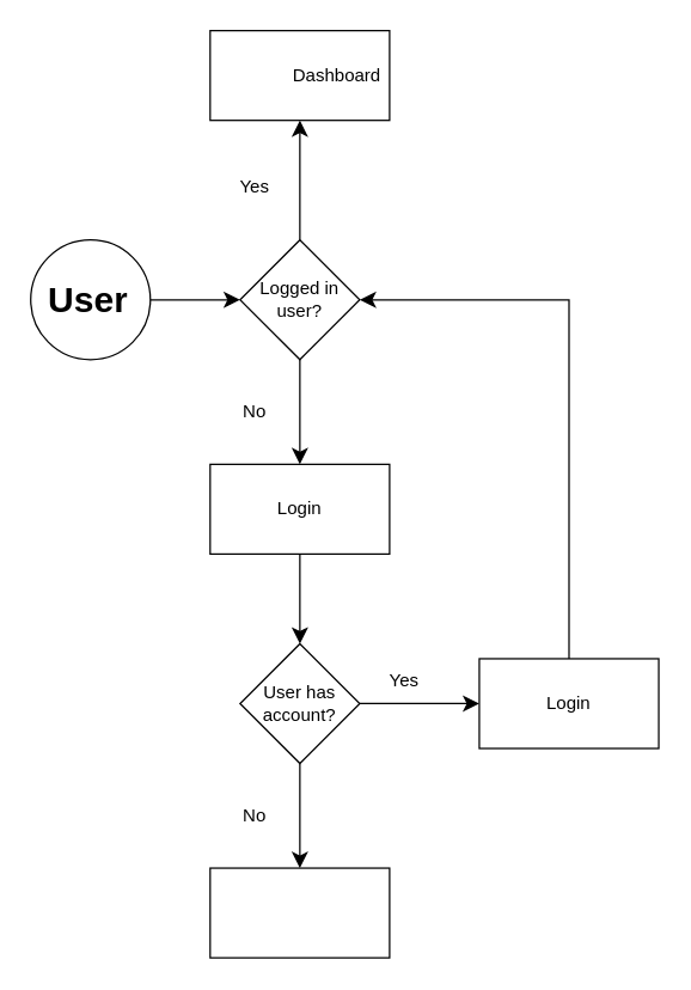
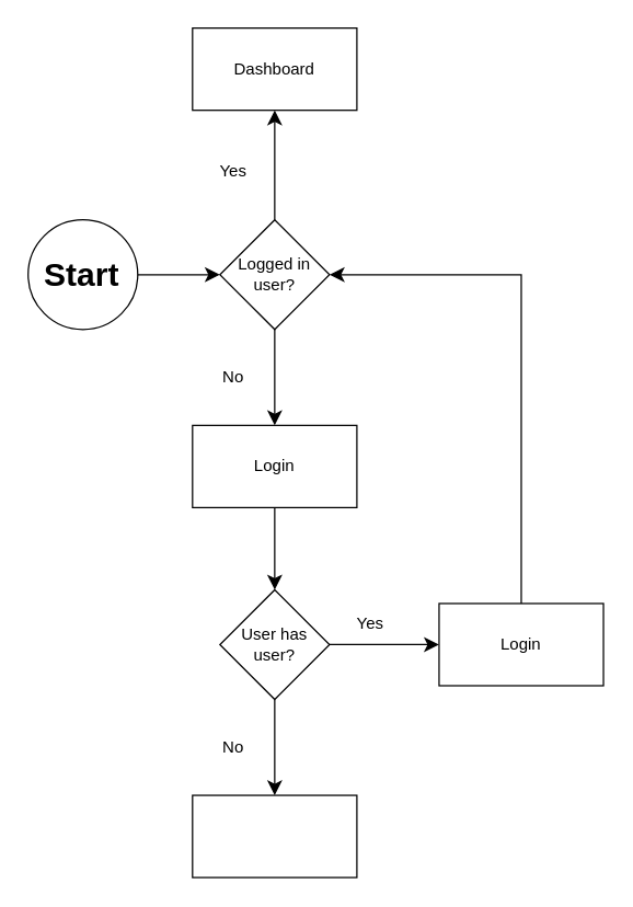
  <mxCell id="0" />
  <mxCell id="1" parent="0" />
  <mxCell id="2" value="" style="edgeStyle=none;curved=1;rounded=0;orthogonalLoop=1;jettySize=auto;html=1;fontSize=12;startSize=8;endSize=8;" edge="1" parent="1" source="3" target="7"><mxGeometry relative="1" as="geometry" /></mxCell>
  <mxCell id="3" value="" style="ellipse;whiteSpace=wrap;html=1;aspect=fixed;" vertex="1" parent="1"><mxGeometry x="20" y="160" width="80" height="80" as="geometry" /></mxCell>
- <mxCell id="4" value="&lt;h1 style=&quot;margin-top: 0px;&quot;&gt;User&lt;/h1&gt;" style="text;html=1;whiteSpace=wrap;overflow=hidden;rounded=0;" vertex="1" parent="1"><mxGeometry x="30" y="180" width="60" height="40" as="geometry" /></mxCell>
+ <mxCell id="4" value="&lt;h1 style=&quot;margin-top: 0px;&quot;&gt;Start&lt;/h1&gt;" style="text;html=1;whiteSpace=wrap;overflow=hidden;rounded=0;" vertex="1" parent="1"><mxGeometry x="30" y="180" width="60" height="40" as="geometry" /></mxCell>
  <mxCell id="5" value="" style="edgeStyle=none;curved=1;rounded=0;orthogonalLoop=1;jettySize=auto;html=1;fontSize=12;startSize=8;endSize=8;" edge="1" parent="1" source="7" target="9"><mxGeometry relative="1" as="geometry" /></mxCell>
  <mxCell id="6" value="" style="edgeStyle=none;curved=1;rounded=0;orthogonalLoop=1;jettySize=auto;html=1;fontSize=12;startSize=8;endSize=8;" edge="1" parent="1" source="7" target="11"><mxGeometry relative="1" as="geometry" /></mxCell>
  <mxCell id="7" value="" style="rhombus;whiteSpace=wrap;html=1;" vertex="1" parent="1"><mxGeometry x="160" y="160" width="80" height="80" as="geometry" /></mxCell>
  <mxCell id="8" value="Logged in user?" style="text;html=1;align=center;verticalAlign=middle;whiteSpace=wrap;rounded=0;fontSize=12;" vertex="1" parent="1"><mxGeometry x="170" y="185" width="60" height="30" as="geometry" /></mxCell>
  <mxCell id="9" value="" style="rounded=0;whiteSpace=wrap;html=1;" vertex="1" parent="1"><mxGeometry x="140" y="20" width="120" height="60" as="geometry" /></mxCell>
  <mxCell id="10" value="" style="edgeStyle=none;curved=1;rounded=0;orthogonalLoop=1;jettySize=auto;html=1;fontSize=12;startSize=8;endSize=8;" edge="1" parent="1" source="11" target="16"><mxGeometry relative="1" as="geometry" /></mxCell>
  <mxCell id="11" value="" style="rounded=0;whiteSpace=wrap;html=1;" vertex="1" parent="1"><mxGeometry x="140" y="310" width="120" height="60" as="geometry" /></mxCell>
  <mxCell id="12" value="Yes" style="text;html=1;align=center;verticalAlign=middle;whiteSpace=wrap;rounded=0;fontSize=12;" vertex="1" parent="1"><mxGeometry x="140" y="110" width="60" height="30" as="geometry" /></mxCell>
  <mxCell id="13" value="No" style="text;html=1;align=center;verticalAlign=middle;whiteSpace=wrap;rounded=0;fontSize=12;" vertex="1" parent="1"><mxGeometry x="140" y="260" width="60" height="30" as="geometry" /></mxCell>
  <mxCell id="14" value="" style="edgeStyle=none;curved=1;rounded=0;orthogonalLoop=1;jettySize=auto;html=1;fontSize=12;startSize=8;endSize=8;" edge="1" parent="1" source="16" target="20"><mxGeometry relative="1" as="geometry" /></mxCell>
  <mxCell id="15" value="" style="edgeStyle=none;curved=1;rounded=0;orthogonalLoop=1;jettySize=auto;html=1;fontSize=12;startSize=8;endSize=8;" edge="1" parent="1" source="16" target="18"><mxGeometry relative="1" as="geometry" /></mxCell>
  <mxCell id="16" value="" style="rhombus;whiteSpace=wrap;html=1;" vertex="1" parent="1"><mxGeometry x="160" y="430" width="80" height="80" as="geometry" /></mxCell>
- <mxCell id="17" value="User has account?" style="text;html=1;align=center;verticalAlign=middle;whiteSpace=wrap;rounded=0;fontSize=12;" vertex="1" parent="1"><mxGeometry x="170" y="455" width="60" height="30" as="geometry" /></mxCell>
+ <mxCell id="17" value="User has user?" style="text;html=1;align=center;verticalAlign=middle;whiteSpace=wrap;rounded=0;fontSize=12;" vertex="1" parent="1"><mxGeometry x="170" y="455" width="60" height="30" as="geometry" /></mxCell>
  <mxCell id="18" value="" style="rounded=0;whiteSpace=wrap;html=1;" vertex="1" parent="1"><mxGeometry x="140" y="580" width="120" height="60" as="geometry" /></mxCell>
  <mxCell id="19" style="edgeStyle=none;curved=0;rounded=0;orthogonalLoop=1;jettySize=auto;html=1;entryX=1;entryY=0.5;entryDx=0;entryDy=0;fontSize=12;startSize=8;endSize=8;" edge="1" parent="1" source="20" target="7"><mxGeometry relative="1" as="geometry"><Array as="points"><mxPoint x="380" y="200" /></Array></mxGeometry></mxCell>
  <mxCell id="20" value="" style="rounded=0;whiteSpace=wrap;html=1;" vertex="1" parent="1"><mxGeometry x="320" y="440" width="120" height="60" as="geometry" /></mxCell>
- <mxCell id="21" value="Dashboard" style="text;html=1;align=center;verticalAlign=middle;whiteSpace=wrap;rounded=0;fontSize=12;" vertex="1" parent="1"><mxGeometry x="195" y="35" width="60" height="30" as="geometry" /></mxCell>
+ <mxCell id="21" value="Dashboard" style="text;html=1;align=center;verticalAlign=middle;whiteSpace=wrap;rounded=0;fontSize=12;" vertex="1" parent="1"><mxGeometry x="170" y="35" width="60" height="30" as="geometry" /></mxCell>
  <mxCell id="22" value="Login" style="text;html=1;align=center;verticalAlign=middle;whiteSpace=wrap;rounded=0;fontSize=12;" vertex="1" parent="1"><mxGeometry x="170" y="325" width="60" height="30" as="geometry" /></mxCell>
  <mxCell id="23" value="Login" style="text;html=1;align=center;verticalAlign=middle;whiteSpace=wrap;rounded=0;fontSize=12;" vertex="1" parent="1"><mxGeometry x="350" y="455" width="60" height="30" as="geometry" /></mxCell>
  <mxCell id="24" value="No" style="text;html=1;align=center;verticalAlign=middle;whiteSpace=wrap;rounded=0;fontSize=12;" vertex="1" parent="1"><mxGeometry x="140" y="530" width="60" height="30" as="geometry" /></mxCell>
  <mxCell id="25" value="Yes" style="text;html=1;align=center;verticalAlign=middle;whiteSpace=wrap;rounded=0;fontSize=12;" vertex="1" parent="1"><mxGeometry x="240" y="440" width="60" height="30" as="geometry" /></mxCell>
